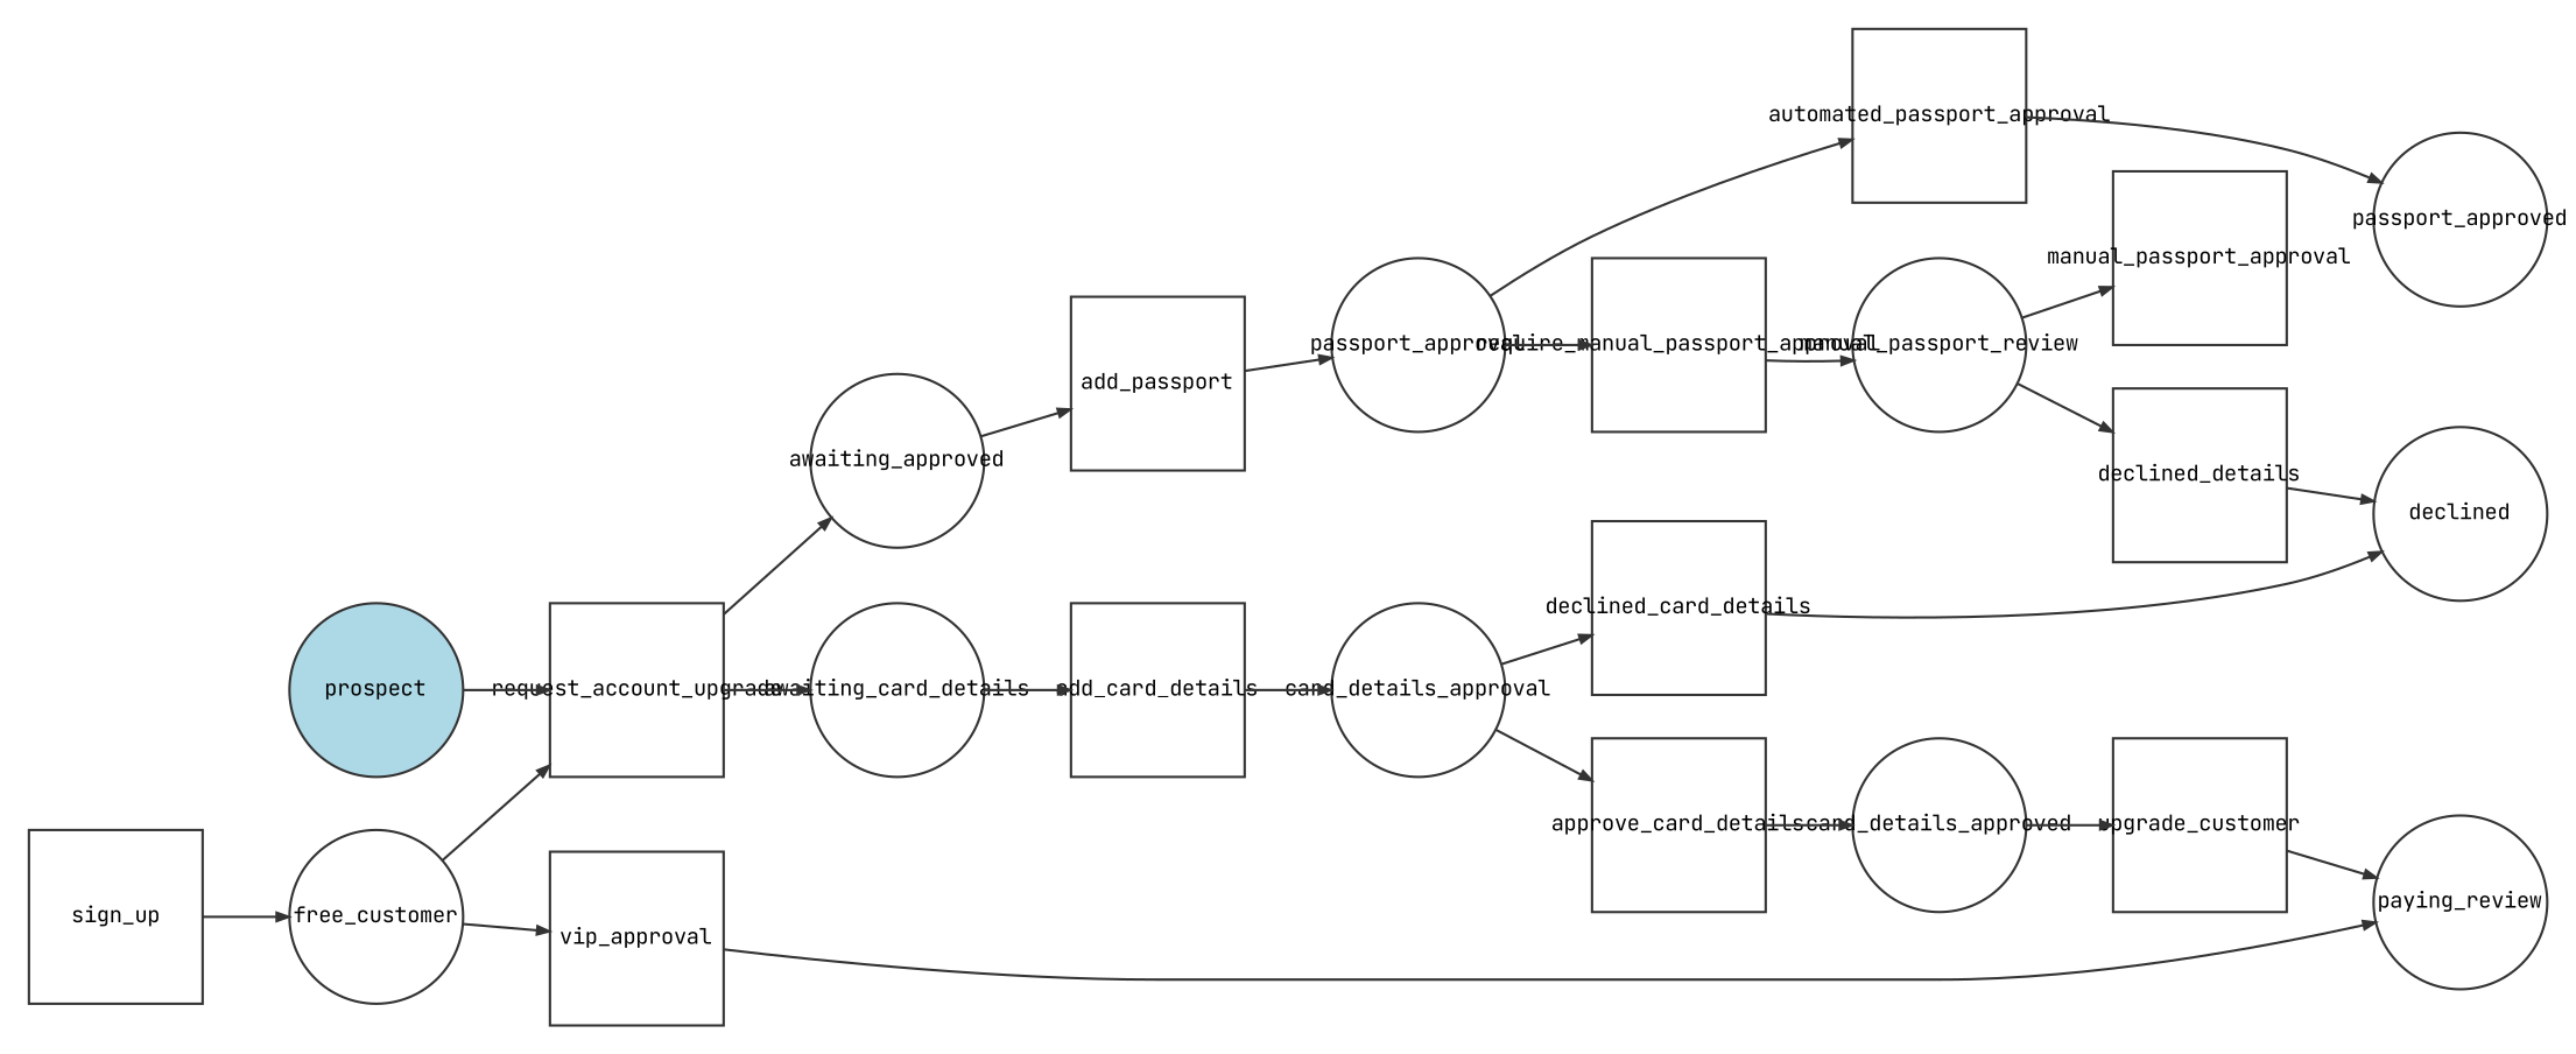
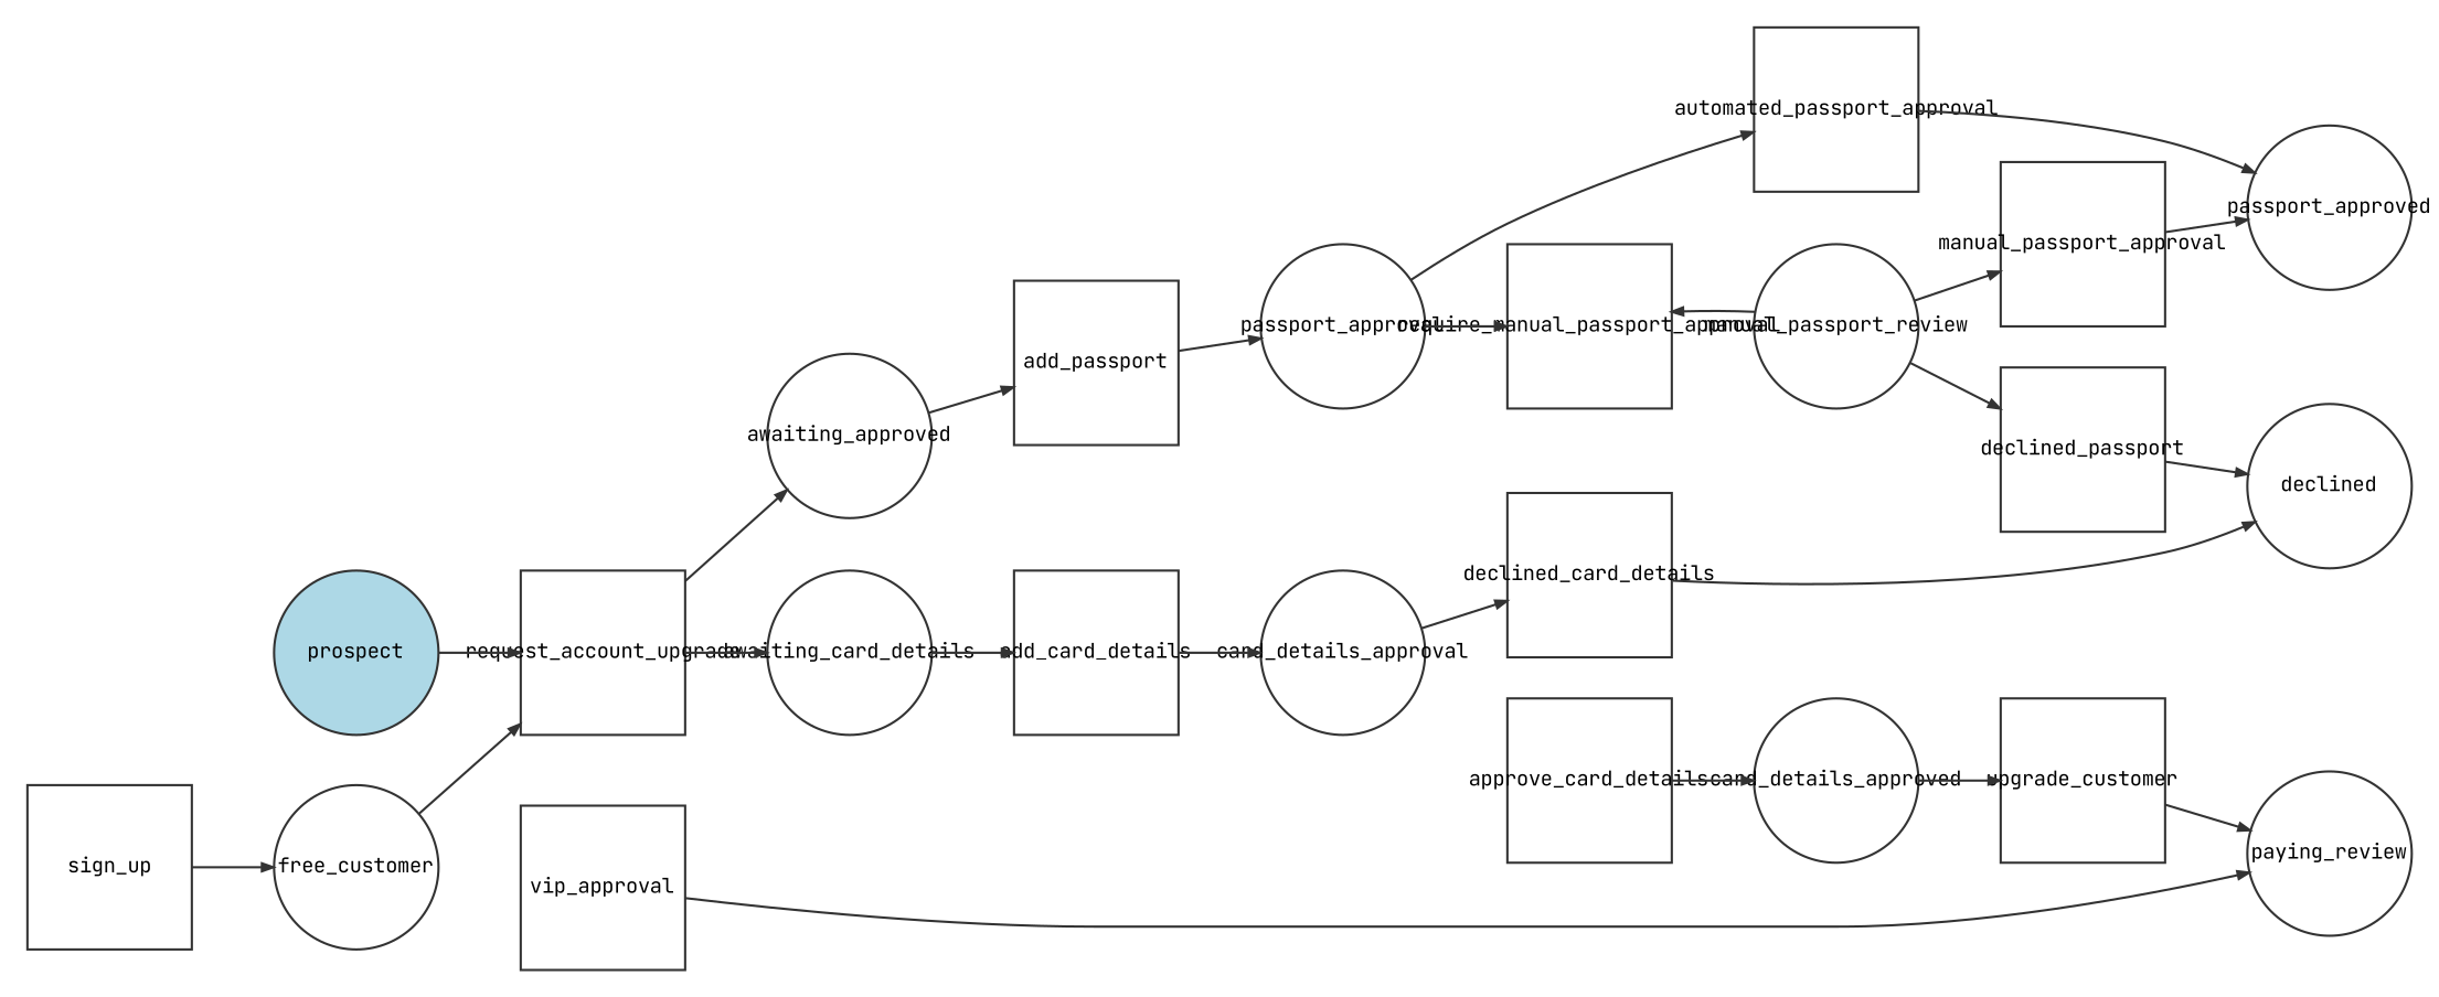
  digraph {
    fontname="JetBrains Mono"
    rankdir=LR
    node [color="#333333" fillcolor=lightblue fixedsize=1 fontname="JetBrains Mono" fontsize=9 shape=box regular=1]
    edge [arrowhead=normal arrowsize=0.5 color="#333333" fontname="JetBrains Mono" fontsize=9 style=solid]
    n1 [label=prospect shape=circle style=filled width=1 regular=""]
    n2 [label=request_account_upgrade width=1]
    n3 [label=sign_up width=1]
    n4 [label=free_customer shape=circle width=1 regular=""]
    n5 [label=vip_approval width=1]
    n6 [label=awaiting_approved shape=circle width=1 regular=""]
    n7 [label=awaiting_card_details shape=circle width=1 regular=""]
    n8 [label=paying_review shape=circle width=1 regular=""]
    n9 [label=add_passport width=1]
    n10 [label=passport_approval shape=circle width=1 regular=""]
    n11 [label=add_card_details width=1]
    n12 [label=card_details_approval shape=circle width=1 regular=""]
    n13 [label=declined_card_details width=1]
    n14 [label=approve_card_details width=1]
    n15 [label=declined shape=circle width=1 regular=""]
    n16 [label=card_details_approved shape=circle width=1 regular=""]
    n17 [label=upgrade_customer width=1]
    n18 [label=require_manual_passport_approval width=1]
    n19 [label=automated_passport_approval width=1]
    n20 [label=manual_passport_review shape=circle width=1 regular=""]
    n21 [label=passport_approved shape=circle width=1 regular=""]
    n22 [label=manual_passport_approval width=1]
-   n23 [label=declined_details width=1]
+   n23 [label=declined_passport width=1]
    n1 -> n2
    n2 -> n6
    n2 -> n7
    n3 -> n4
    n4 -> n2
-   n4 -> n5
    n5 -> n8
    n6 -> n9
    n7 -> n11
    n9 -> n10
    n10 -> n18
    n10 -> n19
    n11 -> n12
    n12 -> n13
-   n12 -> n14
    n13 -> n15
    n14 -> n16
    n16 -> n17
    n17 -> n8
-   n18 -> n20
+   n20 -> n18
    n19 -> n21
    n20 -> n22
    n20 -> n23
+   n22 -> n21
    n23 -> n15
  }
